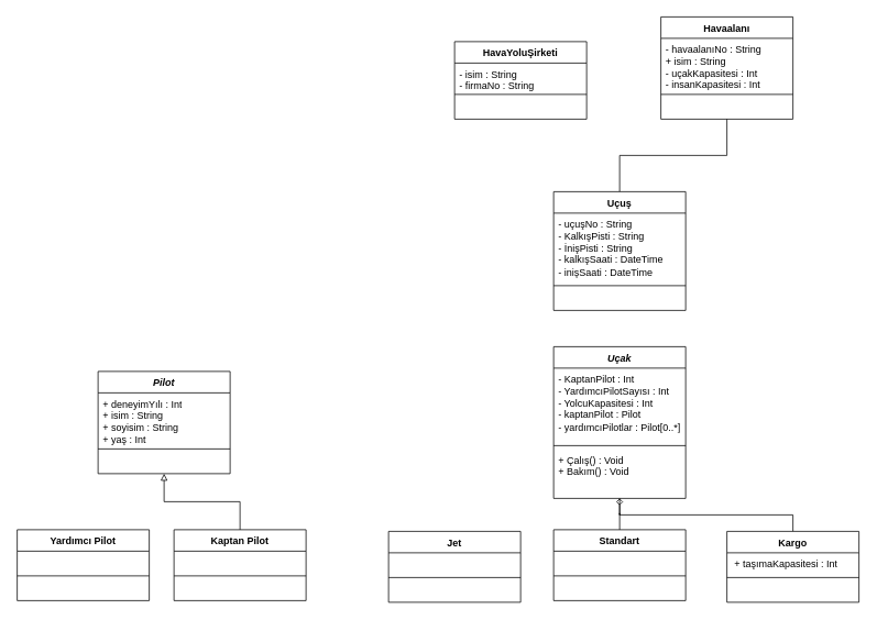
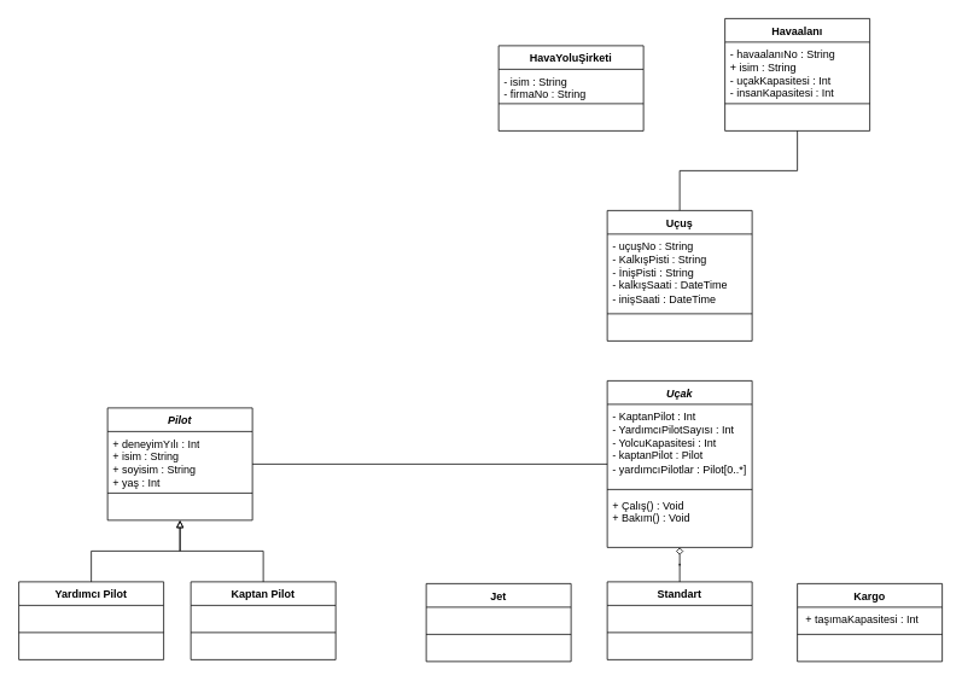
  <mxCell id="0" />
  <mxCell id="1" parent="0" />
  <mxCell id="2" value="HavaYoluŞirketi" style="swimlane;fontStyle=1;align=center;verticalAlign=top;childLayout=stackLayout;horizontal=1;startSize=26;horizontalStack=0;resizeParent=1;resizeParentMax=0;resizeLast=0;collapsible=1;marginBottom=0;whiteSpace=wrap;html=1;" parent="1" vertex="1"><mxGeometry x="550" y="50" width="160" height="94" as="geometry" /></mxCell>
  <mxCell id="3" value="- isim : String&lt;br&gt;- firmaNo : String" style="text;strokeColor=none;fillColor=none;align=left;verticalAlign=top;spacingLeft=4;spacingRight=4;overflow=hidden;rotatable=0;points=[[0,0.5],[1,0.5]];portConstraint=eastwest;whiteSpace=wrap;html=1;" parent="2" vertex="1"><mxGeometry y="26" width="160" height="34" as="geometry" /></mxCell>
  <mxCell id="4" value="" style="line;strokeWidth=1;fillColor=none;align=left;verticalAlign=middle;spacingTop=-1;spacingLeft=3;spacingRight=3;rotatable=0;labelPosition=right;points=[];portConstraint=eastwest;strokeColor=inherit;" parent="2" vertex="1"><mxGeometry y="60" width="160" height="8" as="geometry" /></mxCell>
  <mxCell id="5" value="&amp;nbsp;" style="text;strokeColor=none;fillColor=none;align=left;verticalAlign=top;spacingLeft=4;spacingRight=4;overflow=hidden;rotatable=0;points=[[0,0.5],[1,0.5]];portConstraint=eastwest;whiteSpace=wrap;html=1;" parent="2" vertex="1"><mxGeometry y="68" width="160" height="26" as="geometry" /></mxCell>
  <mxCell id="6" value="&lt;i&gt;Uçak&lt;/i&gt;" style="swimlane;fontStyle=1;align=center;verticalAlign=top;childLayout=stackLayout;horizontal=1;startSize=26;horizontalStack=0;resizeParent=1;resizeParentMax=0;resizeLast=0;collapsible=1;marginBottom=0;whiteSpace=wrap;html=1;" parent="1" vertex="1"><mxGeometry x="670" y="420" width="160" height="184" as="geometry" /></mxCell>
  <mxCell id="7" value="- KaptanPilot : Int&lt;br&gt;- YardımcıPilotSayısı : Int&lt;br&gt;- YolcuKapasitesi : Int&lt;br&gt;- kaptanPilot : Pilot&lt;br&gt;- yardımcıPilotlar : Pilot[0..*]" style="text;strokeColor=none;fillColor=none;align=left;verticalAlign=top;spacingLeft=4;spacingRight=4;overflow=hidden;rotatable=0;points=[[0,0.5],[1,0.5]];portConstraint=eastwest;whiteSpace=wrap;html=1;" parent="6" vertex="1"><mxGeometry y="26" width="160" height="90" as="geometry" /></mxCell>
  <mxCell id="8" value="" style="line;strokeWidth=1;fillColor=none;align=left;verticalAlign=middle;spacingTop=-1;spacingLeft=3;spacingRight=3;rotatable=0;labelPosition=right;points=[];portConstraint=eastwest;strokeColor=inherit;" parent="6" vertex="1"><mxGeometry y="116" width="160" height="8" as="geometry" /></mxCell>
  <mxCell id="9" value="+ Çalış() : Void&lt;br&gt;+ Bakım() : Void&lt;br&gt;" style="text;strokeColor=none;fillColor=none;align=left;verticalAlign=top;spacingLeft=4;spacingRight=4;overflow=hidden;rotatable=0;points=[[0,0.5],[1,0.5]];portConstraint=eastwest;whiteSpace=wrap;html=1;" parent="6" vertex="1"><mxGeometry y="124" width="160" height="60" as="geometry" /></mxCell>
  <mxCell id="10" style="edgeStyle=orthogonalEdgeStyle;rounded=0;orthogonalLoop=1;jettySize=auto;html=1;exitX=0.5;exitY=0;exitDx=0;exitDy=0;endArrow=none;endFill=0;" parent="1" source="11" target="30" edge="1"><mxGeometry relative="1" as="geometry" /></mxCell>
  <mxCell id="11" value="Uçuş" style="swimlane;fontStyle=1;align=center;verticalAlign=top;childLayout=stackLayout;horizontal=1;startSize=26;horizontalStack=0;resizeParent=1;resizeParentMax=0;resizeLast=0;collapsible=1;marginBottom=0;whiteSpace=wrap;html=1;" parent="1" vertex="1"><mxGeometry x="670" y="232" width="160" height="144" as="geometry" /></mxCell>
  <mxCell id="12" value="- uçuşNo : String&lt;br&gt;- KalkışPisti : String&lt;br&gt;- İnişPisti : String&lt;br&gt;- kalkışSaati : DateTime&lt;br&gt;- inişSaati : DateTime" style="text;strokeColor=none;fillColor=none;align=left;verticalAlign=top;spacingLeft=4;spacingRight=4;overflow=hidden;rotatable=0;points=[[0,0.5],[1,0.5]];portConstraint=eastwest;whiteSpace=wrap;html=1;" parent="11" vertex="1"><mxGeometry y="26" width="160" height="84" as="geometry" /></mxCell>
  <mxCell id="13" value="" style="line;strokeWidth=1;fillColor=none;align=left;verticalAlign=middle;spacingTop=-1;spacingLeft=3;spacingRight=3;rotatable=0;labelPosition=right;points=[];portConstraint=eastwest;strokeColor=inherit;" parent="11" vertex="1"><mxGeometry y="110" width="160" height="8" as="geometry" /></mxCell>
  <mxCell id="14" value="&amp;nbsp;" style="text;strokeColor=none;fillColor=none;align=left;verticalAlign=top;spacingLeft=4;spacingRight=4;overflow=hidden;rotatable=0;points=[[0,0.5],[1,0.5]];portConstraint=eastwest;whiteSpace=wrap;html=1;" parent="11" vertex="1"><mxGeometry y="118" width="160" height="26" as="geometry" /></mxCell>
+ <mxCell id="15" style="edgeStyle=orthogonalEdgeStyle;rounded=0;orthogonalLoop=1;jettySize=auto;html=1;exitX=1;exitY=0.5;exitDx=0;exitDy=0;endArrow=none;endFill=0;" parent="1" source="16" target="6" edge="1"><mxGeometry relative="1" as="geometry" /></mxCell>
  <mxCell id="16" value="&lt;i&gt;Pilot&lt;/i&gt;" style="swimlane;fontStyle=1;align=center;verticalAlign=top;childLayout=stackLayout;horizontal=1;startSize=26;horizontalStack=0;resizeParent=1;resizeParentMax=0;resizeLast=0;collapsible=1;marginBottom=0;whiteSpace=wrap;html=1;" parent="1" vertex="1"><mxGeometry x="118" y="450" width="160" height="124" as="geometry" /></mxCell>
  <mxCell id="17" value="+ deneyimYılı : Int&lt;br&gt;+ isim : String&lt;br&gt;+ soyisim : String&lt;br&gt;+ yaş : Int" style="text;strokeColor=none;fillColor=none;align=left;verticalAlign=top;spacingLeft=4;spacingRight=4;overflow=hidden;rotatable=0;points=[[0,0.5],[1,0.5]];portConstraint=eastwest;whiteSpace=wrap;html=1;" parent="16" vertex="1"><mxGeometry y="26" width="160" height="64" as="geometry" /></mxCell>
  <mxCell id="18" value="" style="line;strokeWidth=1;fillColor=none;align=left;verticalAlign=middle;spacingTop=-1;spacingLeft=3;spacingRight=3;rotatable=0;labelPosition=right;points=[];portConstraint=eastwest;strokeColor=inherit;" parent="16" vertex="1"><mxGeometry y="90" width="160" height="8" as="geometry" /></mxCell>
  <mxCell id="19" value="&amp;nbsp;" style="text;strokeColor=none;fillColor=none;align=left;verticalAlign=top;spacingLeft=4;spacingRight=4;overflow=hidden;rotatable=0;points=[[0,0.5],[1,0.5]];portConstraint=eastwest;whiteSpace=wrap;html=1;" parent="16" vertex="1"><mxGeometry y="98" width="160" height="26" as="geometry" /></mxCell>
  <mxCell id="20" style="edgeStyle=orthogonalEdgeStyle;rounded=0;orthogonalLoop=1;jettySize=auto;html=1;exitX=0.5;exitY=0;exitDx=0;exitDy=0;endArrow=block;endFill=0;" parent="1" source="21" target="16" edge="1"><mxGeometry relative="1" as="geometry" /></mxCell>
  <mxCell id="21" value="Kaptan Pilot" style="swimlane;fontStyle=1;align=center;verticalAlign=top;childLayout=stackLayout;horizontal=1;startSize=26;horizontalStack=0;resizeParent=1;resizeParentMax=0;resizeLast=0;collapsible=1;marginBottom=0;whiteSpace=wrap;html=1;" parent="1" vertex="1"><mxGeometry x="210" y="642" width="160" height="86" as="geometry" /></mxCell>
  <mxCell id="22" value="&amp;nbsp;" style="text;strokeColor=none;fillColor=none;align=left;verticalAlign=top;spacingLeft=4;spacingRight=4;overflow=hidden;rotatable=0;points=[[0,0.5],[1,0.5]];portConstraint=eastwest;whiteSpace=wrap;html=1;" parent="21" vertex="1"><mxGeometry y="26" width="160" height="26" as="geometry" /></mxCell>
  <mxCell id="23" value="" style="line;strokeWidth=1;fillColor=none;align=left;verticalAlign=middle;spacingTop=-1;spacingLeft=3;spacingRight=3;rotatable=0;labelPosition=right;points=[];portConstraint=eastwest;strokeColor=inherit;" parent="21" vertex="1"><mxGeometry y="52" width="160" height="8" as="geometry" /></mxCell>
  <mxCell id="24" value="&amp;nbsp;" style="text;strokeColor=none;fillColor=none;align=left;verticalAlign=top;spacingLeft=4;spacingRight=4;overflow=hidden;rotatable=0;points=[[0,0.5],[1,0.5]];portConstraint=eastwest;whiteSpace=wrap;html=1;" parent="21" vertex="1"><mxGeometry y="60" width="160" height="26" as="geometry" /></mxCell>
+ <mxCell id="25" style="edgeStyle=orthogonalEdgeStyle;rounded=0;orthogonalLoop=1;jettySize=auto;html=1;exitX=0.5;exitY=0;exitDx=0;exitDy=0;endArrow=block;endFill=0;" parent="1" source="26" target="16" edge="1"><mxGeometry relative="1" as="geometry" /></mxCell>
  <mxCell id="26" value="Yardımcı Pilot" style="swimlane;fontStyle=1;align=center;verticalAlign=top;childLayout=stackLayout;horizontal=1;startSize=26;horizontalStack=0;resizeParent=1;resizeParentMax=0;resizeLast=0;collapsible=1;marginBottom=0;whiteSpace=wrap;html=1;" parent="1" vertex="1"><mxGeometry x="20" y="642" width="160" height="86" as="geometry" /></mxCell>
  <mxCell id="27" value="&amp;nbsp;" style="text;strokeColor=none;fillColor=none;align=left;verticalAlign=top;spacingLeft=4;spacingRight=4;overflow=hidden;rotatable=0;points=[[0,0.5],[1,0.5]];portConstraint=eastwest;whiteSpace=wrap;html=1;" parent="26" vertex="1"><mxGeometry y="26" width="160" height="26" as="geometry" /></mxCell>
  <mxCell id="28" value="" style="line;strokeWidth=1;fillColor=none;align=left;verticalAlign=middle;spacingTop=-1;spacingLeft=3;spacingRight=3;rotatable=0;labelPosition=right;points=[];portConstraint=eastwest;strokeColor=inherit;" parent="26" vertex="1"><mxGeometry y="52" width="160" height="8" as="geometry" /></mxCell>
  <mxCell id="29" value="&amp;nbsp;" style="text;strokeColor=none;fillColor=none;align=left;verticalAlign=top;spacingLeft=4;spacingRight=4;overflow=hidden;rotatable=0;points=[[0,0.5],[1,0.5]];portConstraint=eastwest;whiteSpace=wrap;html=1;" parent="26" vertex="1"><mxGeometry y="60" width="160" height="26" as="geometry" /></mxCell>
  <mxCell id="30" value="Havaalanı" style="swimlane;fontStyle=1;align=center;verticalAlign=top;childLayout=stackLayout;horizontal=1;startSize=26;horizontalStack=0;resizeParent=1;resizeParentMax=0;resizeLast=0;collapsible=1;marginBottom=0;whiteSpace=wrap;html=1;" parent="1" vertex="1"><mxGeometry x="800" y="20" width="160" height="124" as="geometry" /></mxCell>
  <mxCell id="31" value="- havaalanıNo : String&lt;br&gt;+ isim : String&lt;br&gt;- uçakKapasitesi : Int&lt;br&gt;- insanKapasitesi : Int" style="text;strokeColor=none;fillColor=none;align=left;verticalAlign=top;spacingLeft=4;spacingRight=4;overflow=hidden;rotatable=0;points=[[0,0.5],[1,0.5]];portConstraint=eastwest;whiteSpace=wrap;html=1;" parent="30" vertex="1"><mxGeometry y="26" width="160" height="64" as="geometry" /></mxCell>
  <mxCell id="32" value="" style="line;strokeWidth=1;fillColor=none;align=left;verticalAlign=middle;spacingTop=-1;spacingLeft=3;spacingRight=3;rotatable=0;labelPosition=right;points=[];portConstraint=eastwest;strokeColor=inherit;" parent="30" vertex="1"><mxGeometry y="90" width="160" height="8" as="geometry" /></mxCell>
  <mxCell id="33" value="&amp;nbsp;" style="text;strokeColor=none;fillColor=none;align=left;verticalAlign=top;spacingLeft=4;spacingRight=4;overflow=hidden;rotatable=0;points=[[0,0.5],[1,0.5]];portConstraint=eastwest;whiteSpace=wrap;html=1;" parent="30" vertex="1"><mxGeometry y="98" width="160" height="26" as="geometry" /></mxCell>
- <mxCell id="34" style="edgeStyle=orthogonalEdgeStyle;rounded=0;orthogonalLoop=1;jettySize=auto;html=1;exitX=0.5;exitY=0;exitDx=0;exitDy=0;endArrow=none;endFill=0;" parent="1" source="35" target="6" edge="1"><mxGeometry relative="1" as="geometry" /></mxCell>
  <mxCell id="35" value="Kargo" style="swimlane;fontStyle=1;align=center;verticalAlign=top;childLayout=stackLayout;horizontal=1;startSize=26;horizontalStack=0;resizeParent=1;resizeParentMax=0;resizeLast=0;collapsible=1;marginBottom=0;whiteSpace=wrap;html=1;" parent="1" vertex="1"><mxGeometry x="880" y="644" width="160" height="86" as="geometry" /></mxCell>
  <mxCell id="36" value="&amp;nbsp;+ taşımaKapasitesi : Int" style="text;strokeColor=none;fillColor=none;align=left;verticalAlign=top;spacingLeft=4;spacingRight=4;overflow=hidden;rotatable=0;points=[[0,0.5],[1,0.5]];portConstraint=eastwest;whiteSpace=wrap;html=1;" parent="35" vertex="1"><mxGeometry y="26" width="160" height="26" as="geometry" /></mxCell>
  <mxCell id="37" value="" style="line;strokeWidth=1;fillColor=none;align=left;verticalAlign=middle;spacingTop=-1;spacingLeft=3;spacingRight=3;rotatable=0;labelPosition=right;points=[];portConstraint=eastwest;strokeColor=inherit;" parent="35" vertex="1"><mxGeometry y="52" width="160" height="8" as="geometry" /></mxCell>
  <mxCell id="38" value="&amp;nbsp;" style="text;strokeColor=none;fillColor=none;align=left;verticalAlign=top;spacingLeft=4;spacingRight=4;overflow=hidden;rotatable=0;points=[[0,0.5],[1,0.5]];portConstraint=eastwest;whiteSpace=wrap;html=1;" parent="35" vertex="1"><mxGeometry y="60" width="160" height="26" as="geometry" /></mxCell>
  <mxCell id="39" style="edgeStyle=orthogonalEdgeStyle;rounded=0;orthogonalLoop=1;jettySize=auto;html=1;exitX=0.5;exitY=0;exitDx=0;exitDy=0;endArrow=diamond;endFill=0;" edge="1" parent="1" source="40" target="6"><mxGeometry relative="1" as="geometry" /></mxCell>
  <mxCell id="40" value="Standart" style="swimlane;fontStyle=1;align=center;verticalAlign=top;childLayout=stackLayout;horizontal=1;startSize=26;horizontalStack=0;resizeParent=1;resizeParentMax=0;resizeLast=0;collapsible=1;marginBottom=0;whiteSpace=wrap;html=1;" parent="1" vertex="1"><mxGeometry x="670" y="642" width="160" height="86" as="geometry" /></mxCell>
  <mxCell id="41" value="&amp;nbsp;" style="text;strokeColor=none;fillColor=none;align=left;verticalAlign=top;spacingLeft=4;spacingRight=4;overflow=hidden;rotatable=0;points=[[0,0.5],[1,0.5]];portConstraint=eastwest;whiteSpace=wrap;html=1;" parent="40" vertex="1"><mxGeometry y="26" width="160" height="26" as="geometry" /></mxCell>
  <mxCell id="42" value="" style="line;strokeWidth=1;fillColor=none;align=left;verticalAlign=middle;spacingTop=-1;spacingLeft=3;spacingRight=3;rotatable=0;labelPosition=right;points=[];portConstraint=eastwest;strokeColor=inherit;" parent="40" vertex="1"><mxGeometry y="52" width="160" height="8" as="geometry" /></mxCell>
  <mxCell id="43" value="&amp;nbsp;" style="text;strokeColor=none;fillColor=none;align=left;verticalAlign=top;spacingLeft=4;spacingRight=4;overflow=hidden;rotatable=0;points=[[0,0.5],[1,0.5]];portConstraint=eastwest;whiteSpace=wrap;html=1;" parent="40" vertex="1"><mxGeometry y="60" width="160" height="26" as="geometry" /></mxCell>
  <mxCell id="44" value="Jet" style="swimlane;fontStyle=1;align=center;verticalAlign=top;childLayout=stackLayout;horizontal=1;startSize=26;horizontalStack=0;resizeParent=1;resizeParentMax=0;resizeLast=0;collapsible=1;marginBottom=0;whiteSpace=wrap;html=1;" vertex="1" parent="1"><mxGeometry x="470" y="644" width="160" height="86" as="geometry" /></mxCell>
  <mxCell id="45" value="&amp;nbsp;" style="text;strokeColor=none;fillColor=none;align=left;verticalAlign=top;spacingLeft=4;spacingRight=4;overflow=hidden;rotatable=0;points=[[0,0.5],[1,0.5]];portConstraint=eastwest;whiteSpace=wrap;html=1;" vertex="1" parent="44"><mxGeometry y="26" width="160" height="26" as="geometry" /></mxCell>
  <mxCell id="46" value="" style="line;strokeWidth=1;fillColor=none;align=left;verticalAlign=middle;spacingTop=-1;spacingLeft=3;spacingRight=3;rotatable=0;labelPosition=right;points=[];portConstraint=eastwest;strokeColor=inherit;" vertex="1" parent="44"><mxGeometry y="52" width="160" height="8" as="geometry" /></mxCell>
  <mxCell id="47" value="&amp;nbsp;" style="text;strokeColor=none;fillColor=none;align=left;verticalAlign=top;spacingLeft=4;spacingRight=4;overflow=hidden;rotatable=0;points=[[0,0.5],[1,0.5]];portConstraint=eastwest;whiteSpace=wrap;html=1;" vertex="1" parent="44"><mxGeometry y="60" width="160" height="26" as="geometry" /></mxCell>
